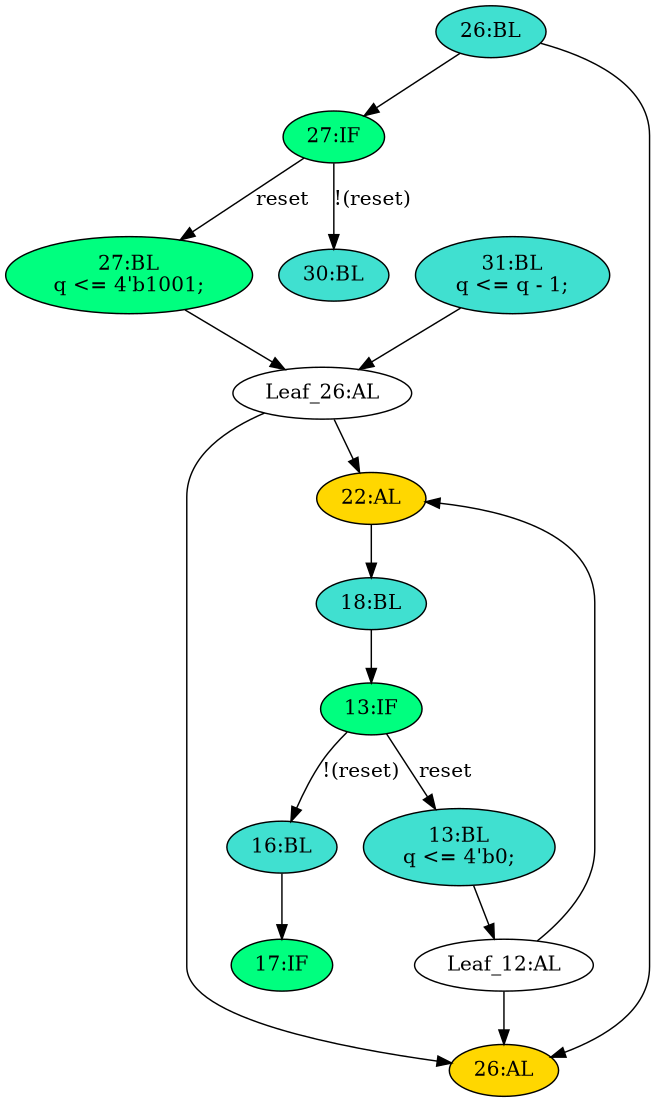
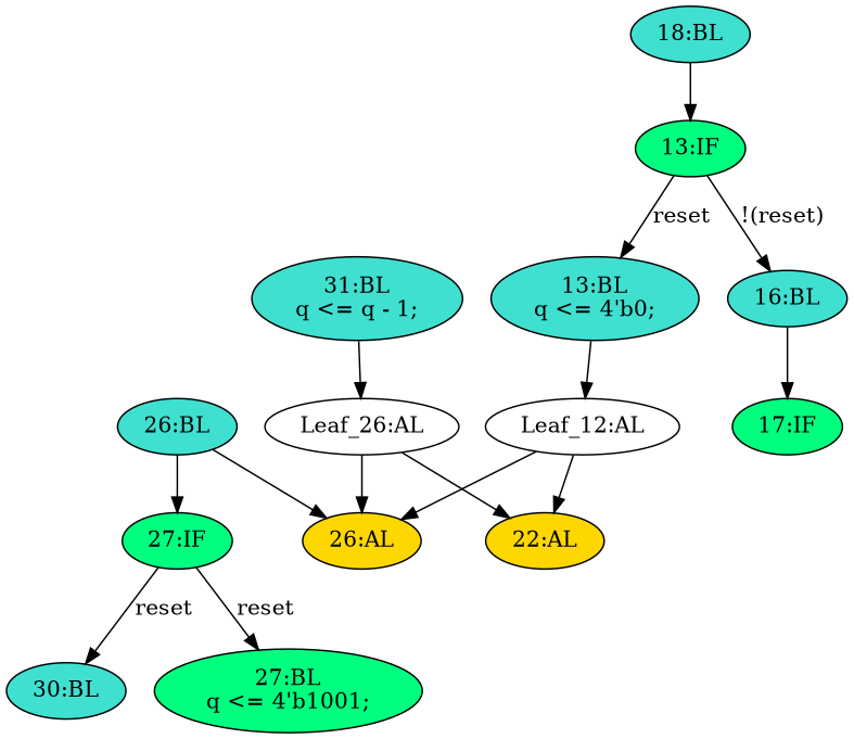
  strict digraph {
    node [fillcolor=turquoise statements="[]" style=filled typ=Block]
    edge [cond="[]" lineno=None]
    n1 [ast="<pyverilog.vparser.ast.IfStatement object at 0x7f6a93e67e90>" fillcolor=springgreen label="27:IF" typ=IfStatement]
    n2 [ast="<pyverilog.vparser.ast.Block object at 0x7f6a93e67650>" label="30:BL"]
    n3 [ast="<pyverilog.vparser.ast.Block object at 0x7f6a93e7dc50>" fillcolor=springgreen label="27:BL\nq <= 4'b1001;" statements="[<pyverilog.vparser.ast.NonblockingSubstitution object at 0x7f6a93e7dd10>]"]
    n4 [def_var="['q']" label="Leaf_26:AL" fillcolor="" statements="" style="" typ=""]
    n5 [ast="<pyverilog.vparser.ast.Always object at 0x7f6a93bc3fd0>" clk_sens=True fillcolor=gold label="22:AL" sens="['clk']" typ=Always use_var="['q', 'reset', 'slowena']"]
    n6 [ast="<pyverilog.vparser.ast.Always object at 0x7f6a93e72450>" clk_sens=True fillcolor=gold label="26:AL" sens="['clk']" typ=Always use_var="['q', 'reset', 'slowena']"]
    n7 [def_var="['q']" label="Leaf_12:AL" fillcolor="" statements="" style="" typ=""]
    n8 [ast="<pyverilog.vparser.ast.Block object at 0x7f6a93ef50d0>" label="18:BL"]
    n9 [ast="<pyverilog.vparser.ast.Block object at 0x7f6a956ff450>" label="31:BL\nq <= q - 1;" statements="[<pyverilog.vparser.ast.NonblockingSubstitution object at 0x7f6a93f9ee50>]"]
    n10 [ast="<pyverilog.vparser.ast.Block object at 0x7f6a93ef5e10>" label="13:BL\nq <= 4'b0;" statements="[<pyverilog.vparser.ast.NonblockingSubstitution object at 0x7f6a93bd6810>]"]
    n11 [ast="<pyverilog.vparser.ast.IfStatement object at 0x7f6a93bd6bd0>" fillcolor=springgreen label="13:IF" typ=IfStatement]
    n12 [ast="<pyverilog.vparser.ast.Block object at 0x7f6a93bd6910>" label="16:BL"]
    n13 [ast="<pyverilog.vparser.ast.IfStatement object at 0x7f6a93e64210>" fillcolor=springgreen label="17:IF" typ=IfStatement]
    n14 [ast="<pyverilog.vparser.ast.Block object at 0x7f6a93e72650>" label="26:BL"]
-   n1 -> n2 [cond="['reset']" label="!(reset)" lineno=27]
+   n1 -> n2 [cond="['reset']" label=reset lineno=27]
    n1 -> n3 [cond="['reset']" label=reset lineno=27]
-   n3 -> n4
    n4 -> n5 [cond="" lineno=""]
    n4 -> n6 [cond="" lineno=""]
-   n5 -> n8
    n7 -> n5 [cond="" lineno=""]
    n7 -> n6 [cond="" lineno=""]
    n8 -> n11
    n9 -> n4
    n10 -> n7
    n11 -> n10 [cond="['reset']" label=reset lineno=13]
    n11 -> n12 [cond="['reset']" label="!(reset)" lineno=13]
    n12 -> n13
    n14 -> n1
    n14 -> n6
  }
